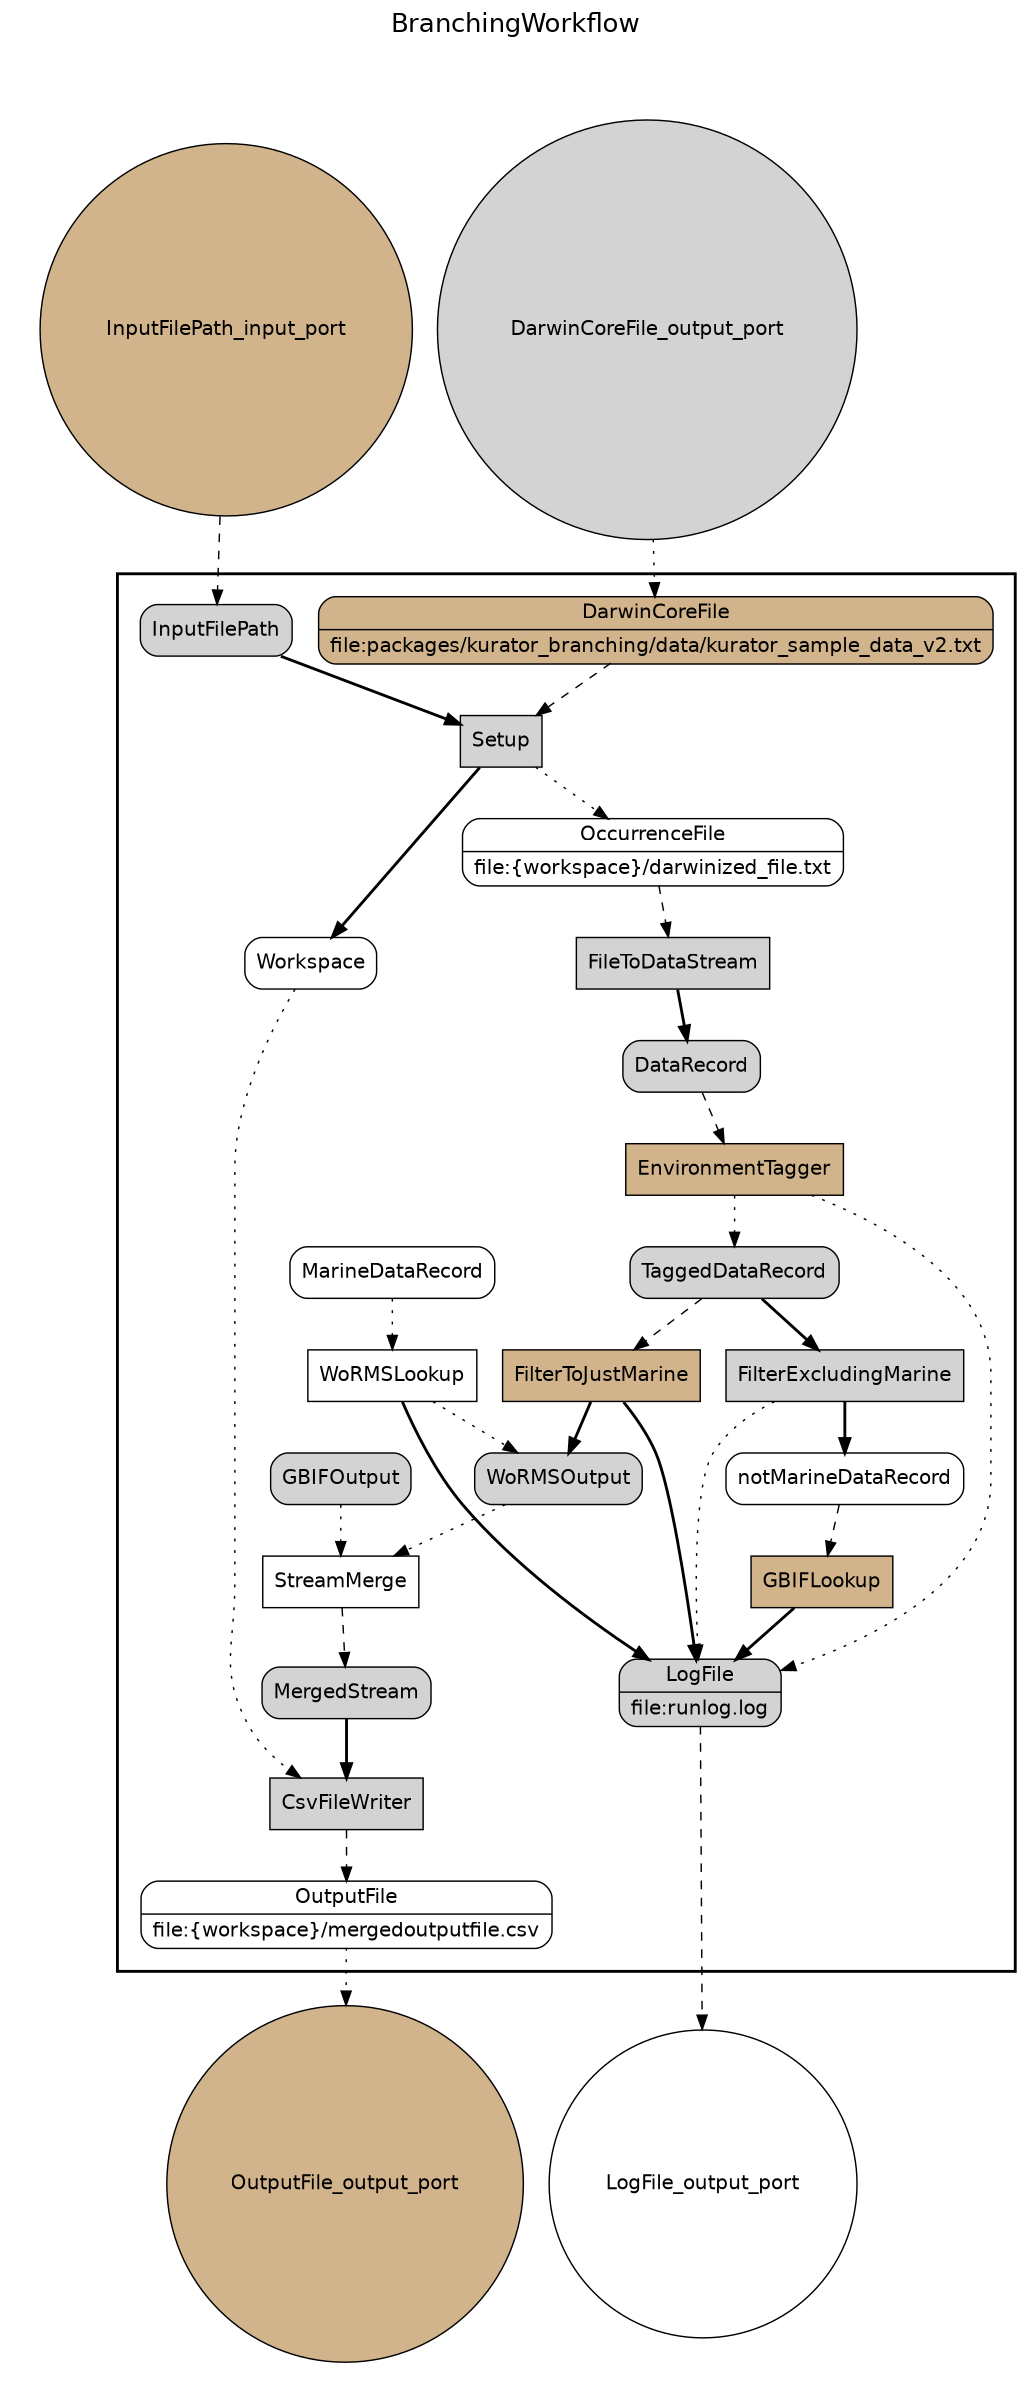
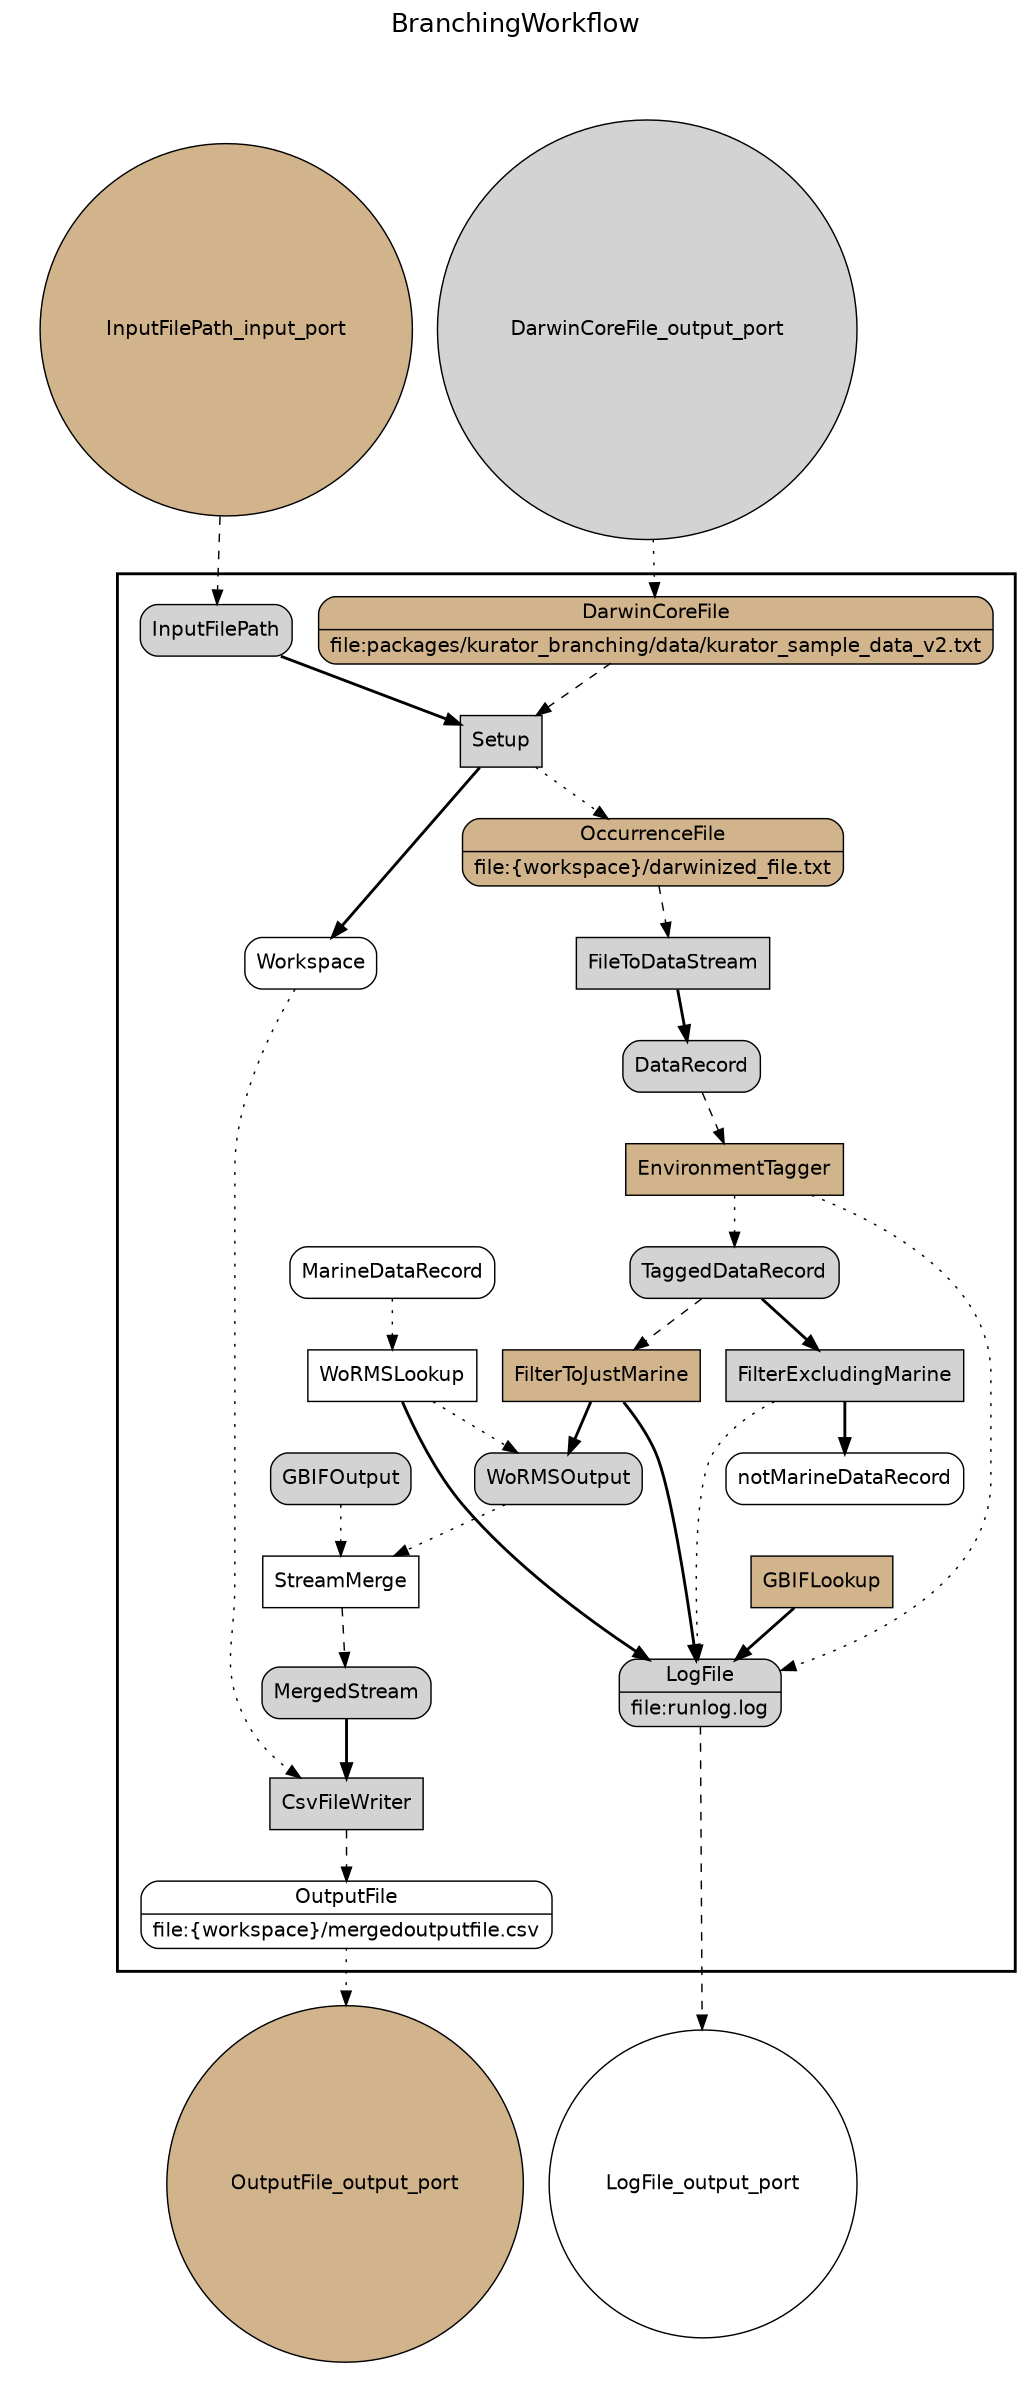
  digraph {
    fontname=Helvetica
    fontsize=18
    label=BranchingWorkflow
    labelloc=t
    rankdir=TB
    node [fillcolor=lightgrey fontname=Helvetica peripheries=1 shape=box style="rounded,filled"]
    edge [style=dotted]
    Setup [style=filled]
-   n2 [fillcolor=white label="{<f0> OccurrenceFile |<f1> file\:\{workspace\}/darwinized_file.txt}" rankdir=LR shape=record]
+   n2 [fillcolor=tan label="{<f0> OccurrenceFile |<f1> file\:\{workspace\}/darwinized_file.txt}" rankdir=LR shape=record]
    Workspace [fillcolor=white]
    FileToDataStream [style=filled]
    DataRecord
    EnvironmentTagger [fillcolor=tan style=filled]
    TaggedDataRecord
    n8 [label="{<f0> LogFile |<f1> file\:runlog.log}" rankdir=LR shape=record]
    FilterToJustMarine [fillcolor=tan style=filled]
    MarineDataRecord [fillcolor=white]
    FilterExcludingMarine [style=filled]
    notMarineDataRecord [fillcolor=white]
    WoRMSLookup [fillcolor=white style=filled]
    WoRMSOutput
    GBIFLookup [fillcolor=tan style=filled]
    GBIFOutput
    StreamMerge [fillcolor=white style=filled]
    MergedStream
    CsvFileWriter [style=filled]
    n20 [fillcolor=white label="{<f0> OutputFile |<f1> file\:\{workspace\}/mergedoutputfile.csv}" rankdir=LR shape=record]
    n21 [fillcolor=tan label="{<f0> DarwinCoreFile |<f1> file\:packages/kurator_branching/data/kurator_sample_data_v2.txt}" rankdir=LR shape=record]
    InputFilePath
    InputFilePath_input_port [fillcolor=tan shape=circle width=0.2]
    n24 [label=DarwinCoreFile_output_port shape=circle width=0.2]
    OutputFile_output_port [fillcolor=tan shape=circle width=0.2]
    LogFile_output_port [fillcolor=white shape=circle width=0.2]
    subgraph cluster_1 {
      color=black
      label=""
      penwidth=2
      subgraph cluster_2 {
        color=black
        label=""
        penwidth=0
        Setup
        n2
        Workspace
        FileToDataStream
        DataRecord
        EnvironmentTagger
        TaggedDataRecord
        n8
        FilterToJustMarine
        MarineDataRecord
        FilterExcludingMarine
        notMarineDataRecord
        WoRMSLookup
        WoRMSOutput
        GBIFLookup
        GBIFOutput
        StreamMerge
        MergedStream
        CsvFileWriter
        n20
        n21
        InputFilePath
      }
    }
    subgraph cluster_3 {
      label=""
      penwidth=0
      subgraph cluster_4 {
        label=""
        penwidth=0
        OutputFile_output_port
        LogFile_output_port
      }
    }
    subgraph cluster_5 {
      label=""
      penwidth=0
      subgraph cluster_6 {
        label=""
        penwidth=0
        InputFilePath_input_port
        n24
      }
    }
    Setup -> n2
    Setup -> Workspace [style=bold]
    n2 -> FileToDataStream [style=dashed]
    Workspace -> CsvFileWriter
    FileToDataStream -> DataRecord [style=bold]
    DataRecord -> EnvironmentTagger [style=dashed]
    EnvironmentTagger -> TaggedDataRecord
    EnvironmentTagger -> n8
    TaggedDataRecord -> FilterToJustMarine [style=dashed]
    TaggedDataRecord -> FilterExcludingMarine [style=bold]
    n8 -> LogFile_output_port [style=dashed]
    FilterToJustMarine -> n8 [style=bold]
    FilterToJustMarine -> WoRMSOutput [style=bold]
    MarineDataRecord -> WoRMSLookup
    FilterExcludingMarine -> n8
    FilterExcludingMarine -> notMarineDataRecord [style=bold]
-   notMarineDataRecord -> GBIFLookup [style=dashed]
    WoRMSLookup -> n8 [style=bold]
    WoRMSLookup -> WoRMSOutput
    WoRMSOutput -> StreamMerge
    GBIFLookup -> n8 [style=bold]
    GBIFOutput -> StreamMerge
    StreamMerge -> MergedStream [style=dashed]
    MergedStream -> CsvFileWriter [style=bold]
    CsvFileWriter -> n20 [style=dashed]
    n20 -> OutputFile_output_port
    n21 -> Setup [style=dashed]
    InputFilePath -> Setup [style=bold]
    InputFilePath_input_port -> InputFilePath [style=dashed]
    n24 -> n21
  }
